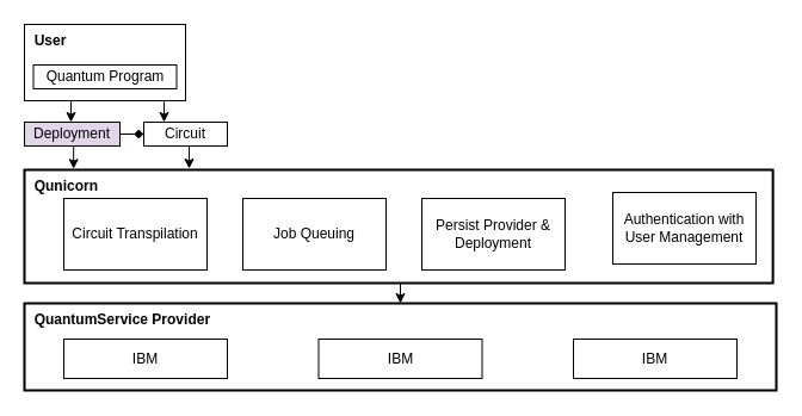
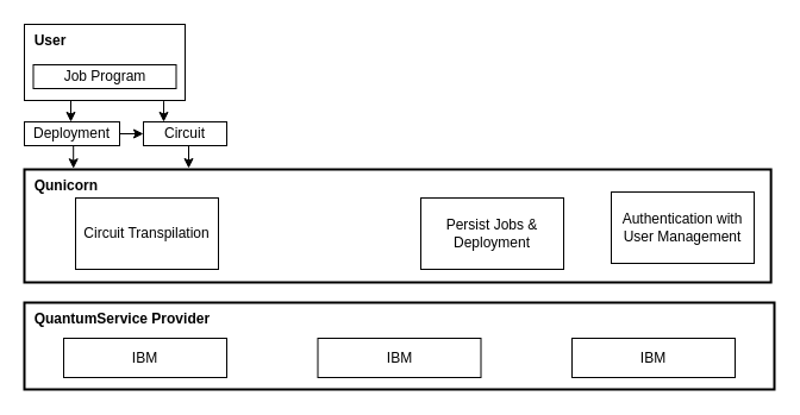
  <mxCell id="0" />
  <mxCell id="1" parent="0" />
- <mxCell id="2" style="edgeStyle=orthogonalEdgeStyle;rounded=0;orthogonalLoop=1;jettySize=auto;html=1;exitX=0.5;exitY=1;exitDx=0;exitDy=0;entryX=0.5;entryY=0;entryDx=0;entryDy=0;" parent="1" source="3" target="4" edge="1"><mxGeometry relative="1" as="geometry" /></mxCell>
  <mxCell id="3" value="&amp;nbsp; &lt;b&gt;Qunicorn&lt;/b&gt;" style="rounded=0;whiteSpace=wrap;html=1;fillColor=default;verticalAlign=top;align=left;strokeWidth=2;" parent="1" vertex="1"><mxGeometry x="20" y="142" width="627.14" height="95" as="geometry" /></mxCell>
  <mxCell id="4" value="&lt;font size=&quot;1&quot;&gt;&lt;b&gt;&lt;font style=&quot;font-size: 12px;&quot;&gt;&amp;nbsp; QuantumService Provider&lt;br&gt;&lt;/font&gt;&lt;/b&gt;&lt;/font&gt;" style="rounded=0;whiteSpace=wrap;html=1;fillColor=none;verticalAlign=top;align=left;strokeWidth=2;" parent="1" vertex="1"><mxGeometry x="20" y="254" width="630" height="73" as="geometry" /></mxCell>
- <mxCell id="5" value="Circuit Transpilation" style="rounded=0;whiteSpace=wrap;html=1;" parent="1" vertex="1"><mxGeometry x="53" y="166" width="120" height="60" as="geometry" /></mxCell>
- <mxCell id="6" value="Job Queuing" style="rounded=0;whiteSpace=wrap;html=1;" parent="1" vertex="1"><mxGeometry x="203" y="166" width="120" height="60" as="geometry" /></mxCell>
- <mxCell id="7" style="edgeStyle=orthogonalEdgeStyle;rounded=0;orthogonalLoop=1;jettySize=auto;html=1;exitX=1;exitY=0.5;exitDx=0;exitDy=0;entryX=0;entryY=0.5;entryDx=0;entryDy=0;endArrow=diamond;" parent="1" source="8" target="11" edge="1"><mxGeometry relative="1" as="geometry" /></mxCell>
- <mxCell id="8" value="Deployment" style="rounded=0;whiteSpace=wrap;html=1;fillColor=#e1d5e7;" parent="1" vertex="1"><mxGeometry x="20" y="102" width="80" height="20" as="geometry" /></mxCell>
- <mxCell id="9" value="Persist Provider &amp;amp; Deployment" style="rounded=0;whiteSpace=wrap;html=1;" parent="1" vertex="1"><mxGeometry x="353" y="166" width="120" height="60" as="geometry" /></mxCell>
+ <mxCell id="5" value="Circuit Transpilation" style="rounded=0;whiteSpace=wrap;html=1;" parent="1" vertex="1"><mxGeometry x="63" y="166" width="120" height="60" as="geometry" /></mxCell>
+ <mxCell id="7" style="edgeStyle=orthogonalEdgeStyle;rounded=0;orthogonalLoop=1;jettySize=auto;html=1;exitX=1;exitY=0.5;exitDx=0;exitDy=0;entryX=0;entryY=0.5;entryDx=0;entryDy=0;" parent="1" source="8" target="11" edge="1"><mxGeometry relative="1" as="geometry" /></mxCell>
+ <mxCell id="8" value="Deployment" style="rounded=0;whiteSpace=wrap;html=1;" parent="1" vertex="1"><mxGeometry x="20" y="102" width="80" height="20" as="geometry" /></mxCell>
+ <mxCell id="9" value="Persist Jobs &amp;amp; Deployment" style="rounded=0;whiteSpace=wrap;html=1;" parent="1" vertex="1"><mxGeometry x="353" y="166" width="120" height="60" as="geometry" /></mxCell>
  <mxCell id="10" value="Authentication with User Management" style="rounded=0;whiteSpace=wrap;html=1;" parent="1" vertex="1"><mxGeometry x="513" y="161" width="120" height="60" as="geometry" /></mxCell>
  <mxCell id="11" value="Circuit" style="rounded=0;whiteSpace=wrap;html=1;" parent="1" vertex="1"><mxGeometry x="120" y="102" width="70" height="20" as="geometry" /></mxCell>
  <mxCell id="12" value="IBM" style="rounded=0;whiteSpace=wrap;html=1;" parent="1" vertex="1"><mxGeometry x="53" y="284" width="137" height="33" as="geometry" /></mxCell>
  <mxCell id="13" style="edgeStyle=orthogonalEdgeStyle;rounded=0;orthogonalLoop=1;jettySize=auto;html=1;exitX=0.099;exitY=0.985;exitDx=0;exitDy=0;exitPerimeter=0;" parent="1" edge="1"><mxGeometry relative="1" as="geometry"><mxPoint x="60.365" y="83.04" as="sourcePoint" /><mxPoint x="59" y="102" as="targetPoint" /><Array as="points"><mxPoint x="59" y="83" /></Array></mxGeometry></mxCell>
  <mxCell id="14" value="&lt;b&gt;&amp;nbsp; User&lt;/b&gt;" style="rounded=0;whiteSpace=wrap;html=1;align=left;verticalAlign=top;" parent="1" vertex="1"><mxGeometry x="20" y="20" width="135" height="64" as="geometry" /></mxCell>
- <mxCell id="15" value="Quantum Program" style="rounded=0;whiteSpace=wrap;html=1;" parent="1" vertex="1"><mxGeometry x="27.5" y="54" width="120" height="20" as="geometry" /></mxCell>
+ <mxCell id="15" value="Job Program" style="rounded=0;whiteSpace=wrap;html=1;" parent="1" vertex="1"><mxGeometry x="27.5" y="54" width="120" height="20" as="geometry" /></mxCell>
  <mxCell id="16" style="edgeStyle=orthogonalEdgeStyle;rounded=0;orthogonalLoop=1;jettySize=auto;html=1;exitX=0.5;exitY=1;exitDx=0;exitDy=0;entryX=0.396;entryY=-0.008;entryDx=0;entryDy=0;entryPerimeter=0;" parent="1" source="8" edge="1"><mxGeometry relative="1" as="geometry"><mxPoint x="61.207" y="141.24" as="targetPoint" /></mxGeometry></mxCell>
  <mxCell id="17" style="edgeStyle=orthogonalEdgeStyle;rounded=0;orthogonalLoop=1;jettySize=auto;html=1;exitX=0.885;exitY=1.007;exitDx=0;exitDy=0;exitPerimeter=0;" parent="1" edge="1"><mxGeometry relative="1" as="geometry"><mxPoint x="137.065" y="84.608" as="sourcePoint" /><mxPoint x="137" y="102" as="targetPoint" /></mxGeometry></mxCell>
  <mxCell id="18" value="IBM" style="rounded=0;whiteSpace=wrap;html=1;" vertex="1" parent="1"><mxGeometry x="266.5" y="284" width="137" height="33" as="geometry" /></mxCell>
  <mxCell id="19" value="IBM" style="rounded=0;whiteSpace=wrap;html=1;" vertex="1" parent="1"><mxGeometry x="480" y="284" width="137" height="33" as="geometry" /></mxCell>
  <mxCell id="20" style="edgeStyle=orthogonalEdgeStyle;rounded=0;orthogonalLoop=1;jettySize=auto;html=1;entryX=0.396;entryY=-0.008;entryDx=0;entryDy=0;entryPerimeter=0;" edge="1" parent="1"><mxGeometry relative="1" as="geometry"><mxPoint x="158" y="122" as="sourcePoint" /><mxPoint x="158.007" y="141" as="targetPoint" /></mxGeometry></mxCell>
